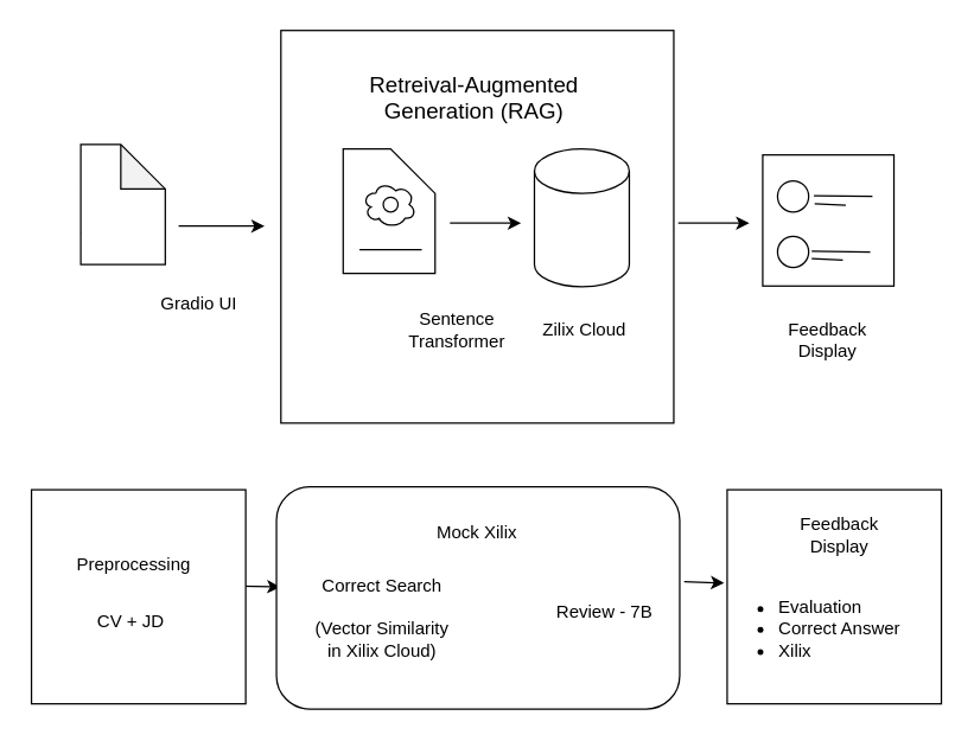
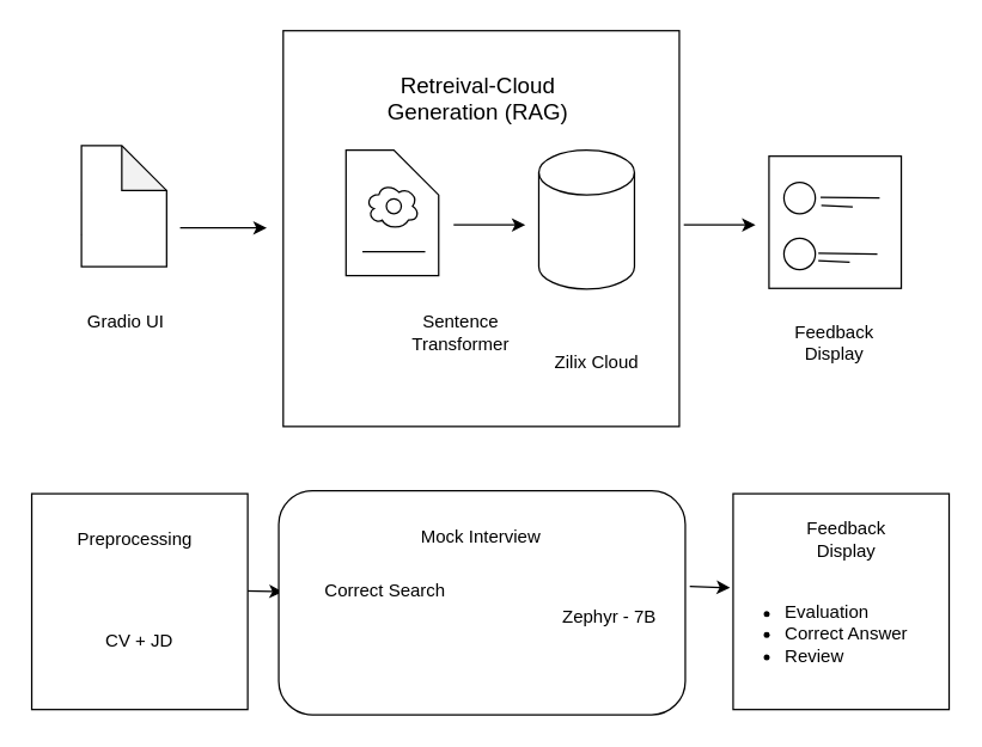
  <mxCell id="0" />
  <mxCell id="1" parent="0" />
  <mxCell id="2" value="" style="endArrow=none;html=1;rounded=0;" edge="1" parent="1"><mxGeometry width="50" height="50" relative="1" as="geometry"><mxPoint x="67" y="137" as="sourcePoint" /><mxPoint x="91" y="137" as="targetPoint" /></mxGeometry></mxCell>
  <mxCell id="3" value="" style="endArrow=none;html=1;rounded=0;" edge="1" parent="1" source="10"><mxGeometry width="50" height="50" relative="1" as="geometry"><mxPoint x="67" y="148" as="sourcePoint" /><mxPoint x="91" y="148" as="targetPoint" /></mxGeometry></mxCell>
  <mxCell id="4" value="" style="endArrow=none;html=1;rounded=0;" edge="1" parent="1"><mxGeometry width="50" height="50" relative="1" as="geometry"><mxPoint x="66" y="158" as="sourcePoint" /><mxPoint x="90" y="158" as="targetPoint" /></mxGeometry></mxCell>
  <mxCell id="5" value="" style="endArrow=classic;html=1;rounded=0;entryX=0.01;entryY=0.451;entryDx=0;entryDy=0;entryPerimeter=0;" edge="1" parent="1" target="29"><mxGeometry width="50" height="50" relative="1" as="geometry"><mxPoint x="162" y="395" as="sourcePoint" /><mxPoint x="179" y="397" as="targetPoint" /></mxGeometry></mxCell>
  <mxCell id="6" value="" style="whiteSpace=wrap;html=1;aspect=fixed;" vertex="1" parent="1"><mxGeometry x="189" y="20" width="265" height="265" as="geometry" /></mxCell>
  <mxCell id="7" value="" style="shape=cylinder3;whiteSpace=wrap;html=1;boundedLbl=1;backgroundOutline=1;size=15;" vertex="1" parent="1"><mxGeometry x="360" y="100" width="64" height="93" as="geometry" /></mxCell>
- <mxCell id="8" value="Zilix Cloud" style="text;html=1;whiteSpace=wrap;strokeColor=none;fillColor=none;align=center;verticalAlign=middle;rounded=0;" vertex="1" parent="1"><mxGeometry x="364" y="207" width="60" height="30" as="geometry" /></mxCell>
+ <mxCell id="8" value="Zilix Cloud" style="text;html=1;whiteSpace=wrap;strokeColor=none;fillColor=none;align=center;verticalAlign=middle;rounded=0;" vertex="1" parent="1"><mxGeometry x="369" y="227" width="60" height="30" as="geometry" /></mxCell>
  <mxCell id="9" value="" style="endArrow=none;html=1;rounded=0;" edge="1" parent="1" target="10"><mxGeometry width="50" height="50" relative="1" as="geometry"><mxPoint x="67" y="148" as="sourcePoint" /><mxPoint x="91" y="148" as="targetPoint" /></mxGeometry></mxCell>
  <mxCell id="10" value="" style="shape=note;whiteSpace=wrap;html=1;backgroundOutline=1;darkOpacity=0.05;" vertex="1" parent="1"><mxGeometry x="54" y="97" width="57" height="81" as="geometry" /></mxCell>
  <mxCell id="11" value="Sentence Transformer" style="text;html=1;whiteSpace=wrap;strokeColor=none;fillColor=none;align=center;verticalAlign=middle;rounded=0;" vertex="1" parent="1"><mxGeometry x="278" y="207" width="60" height="30" as="geometry" /></mxCell>
  <mxCell id="12" value="" style="shape=card;whiteSpace=wrap;html=1;direction=south;" vertex="1" parent="1"><mxGeometry x="231" y="100" width="62" height="84" as="geometry" /></mxCell>
  <mxCell id="13" value="" style="endArrow=none;html=1;rounded=0;" edge="1" parent="1"><mxGeometry width="50" height="50" relative="1" as="geometry"><mxPoint x="242" y="168" as="sourcePoint" /><mxPoint x="284" y="168" as="targetPoint" /></mxGeometry></mxCell>
  <mxCell id="14" value="" style="ellipse;shape=cloud;whiteSpace=wrap;html=1;" vertex="1" parent="1"><mxGeometry x="244" y="122" width="36" height="31" as="geometry" /></mxCell>
  <mxCell id="15" value="" style="ellipse;whiteSpace=wrap;html=1;aspect=fixed;" vertex="1" parent="1"><mxGeometry x="258" y="132.5" width="10" height="10" as="geometry" /></mxCell>
- <mxCell id="16" value="&lt;font style=&quot;font-size: 15px;&quot;&gt;Retreival-Augmented Generation (RAG)&lt;/font&gt;" style="text;html=1;whiteSpace=wrap;strokeColor=none;fillColor=none;align=center;verticalAlign=middle;rounded=0;" vertex="1" parent="1"><mxGeometry x="233" y="38" width="173" height="54" as="geometry" /></mxCell>
+ <mxCell id="16" value="&lt;font style=&quot;font-size: 15px;&quot;&gt;Retreival-Cloud Generation (RAG)&lt;/font&gt;" style="text;html=1;whiteSpace=wrap;strokeColor=none;fillColor=none;align=center;verticalAlign=middle;rounded=0;" vertex="1" parent="1"><mxGeometry x="233" y="38" width="173" height="54" as="geometry" /></mxCell>
  <mxCell id="17" value="" style="endArrow=classic;html=1;rounded=0;" edge="1" parent="1"><mxGeometry width="50" height="50" relative="1" as="geometry"><mxPoint x="303" y="150" as="sourcePoint" /><mxPoint x="351" y="150" as="targetPoint" /></mxGeometry></mxCell>
  <mxCell id="18" value="" style="endArrow=classic;html=1;rounded=0;" edge="1" parent="1"><mxGeometry width="50" height="50" relative="1" as="geometry"><mxPoint x="457" y="150" as="sourcePoint" /><mxPoint x="505" y="150" as="targetPoint" /></mxGeometry></mxCell>
  <mxCell id="19" value="" style="whiteSpace=wrap;html=1;aspect=fixed;" vertex="1" parent="1"><mxGeometry x="514" y="104" width="88.5" height="88.5" as="geometry" /></mxCell>
  <mxCell id="20" value="" style="ellipse;whiteSpace=wrap;html=1;aspect=fixed;" vertex="1" parent="1"><mxGeometry x="524" y="121.5" width="21" height="21" as="geometry" /></mxCell>
  <mxCell id="21" value="" style="ellipse;whiteSpace=wrap;html=1;aspect=fixed;" vertex="1" parent="1"><mxGeometry x="524" y="159" width="21" height="21" as="geometry" /></mxCell>
  <mxCell id="22" value="" style="endArrow=none;html=1;rounded=0;" edge="1" parent="1"><mxGeometry width="50" height="50" relative="1" as="geometry"><mxPoint x="548.5" y="131.5" as="sourcePoint" /><mxPoint x="588" y="132" as="targetPoint" /></mxGeometry></mxCell>
  <mxCell id="23" value="" style="endArrow=none;html=1;rounded=0;" edge="1" parent="1"><mxGeometry width="50" height="50" relative="1" as="geometry"><mxPoint x="547" y="169" as="sourcePoint" /><mxPoint x="586.5" y="169.5" as="targetPoint" /></mxGeometry></mxCell>
  <mxCell id="24" value="" style="endArrow=none;html=1;rounded=0;" edge="1" parent="1"><mxGeometry width="50" height="50" relative="1" as="geometry"><mxPoint x="549" y="137" as="sourcePoint" /><mxPoint x="570" y="138" as="targetPoint" /></mxGeometry></mxCell>
  <mxCell id="25" value="" style="endArrow=none;html=1;rounded=0;" edge="1" parent="1"><mxGeometry width="50" height="50" relative="1" as="geometry"><mxPoint x="547" y="174" as="sourcePoint" /><mxPoint x="568" y="175" as="targetPoint" /></mxGeometry></mxCell>
  <mxCell id="26" value="Feedback Display" style="text;html=1;whiteSpace=wrap;strokeColor=none;fillColor=none;align=center;verticalAlign=middle;rounded=0;" vertex="1" parent="1"><mxGeometry x="528" y="214" width="60" height="30" as="geometry" /></mxCell>
- <mxCell id="27" value="Gradio UI" style="text;html=1;whiteSpace=wrap;strokeColor=none;fillColor=none;align=center;verticalAlign=middle;rounded=0;" vertex="1" parent="1"><mxGeometry x="104" y="190" width="60" height="30" as="geometry" /></mxCell>
+ <mxCell id="27" value="Gradio UI" style="text;html=1;whiteSpace=wrap;strokeColor=none;fillColor=none;align=center;verticalAlign=middle;rounded=0;" vertex="1" parent="1"><mxGeometry x="54" y="200" width="60" height="30" as="geometry" /></mxCell>
  <mxCell id="28" value="" style="whiteSpace=wrap;html=1;aspect=fixed;" vertex="1" parent="1"><mxGeometry x="20.75" y="330" width="144.5" height="144.5" as="geometry" /></mxCell>
  <mxCell id="29" value="" style="rounded=1;whiteSpace=wrap;html=1;" vertex="1" parent="1"><mxGeometry x="186" y="328" width="272" height="150" as="geometry" /></mxCell>
  <mxCell id="30" value="" style="whiteSpace=wrap;html=1;aspect=fixed;" vertex="1" parent="1"><mxGeometry x="490" y="330" width="144.5" height="144.5" as="geometry" /></mxCell>
- <mxCell id="31" value="Preprocessing" style="text;html=1;whiteSpace=wrap;strokeColor=none;fillColor=none;align=center;verticalAlign=middle;rounded=0;" vertex="1" parent="1"><mxGeometry x="60" y="366" width="60" height="30" as="geometry" /></mxCell>
- <mxCell id="32" value="CV + JD" style="text;html=1;whiteSpace=wrap;strokeColor=none;fillColor=none;align=center;verticalAlign=middle;rounded=0;" vertex="1" parent="1"><mxGeometry x="58" y="404" width="60" height="30" as="geometry" /></mxCell>
- <mxCell id="33" value="Mock Xilix" style="text;html=1;whiteSpace=wrap;strokeColor=none;fillColor=none;align=center;verticalAlign=middle;rounded=0;" vertex="1" parent="1"><mxGeometry x="270.25" y="344" width="102.5" height="30" as="geometry" /></mxCell>
+ <mxCell id="31" value="Preprocessing" style="text;html=1;whiteSpace=wrap;strokeColor=none;fillColor=none;align=center;verticalAlign=middle;rounded=0;" vertex="1" parent="1"><mxGeometry x="60" y="346" width="60" height="30" as="geometry" /></mxCell>
+ <mxCell id="32" value="CV + JD" style="text;html=1;whiteSpace=wrap;strokeColor=none;fillColor=none;align=center;verticalAlign=middle;rounded=0;" vertex="1" parent="1"><mxGeometry x="63" y="414" width="60" height="30" as="geometry" /></mxCell>
+ <mxCell id="33" value="Mock Interview" style="text;html=1;whiteSpace=wrap;strokeColor=none;fillColor=none;align=center;verticalAlign=middle;rounded=0;" vertex="1" parent="1"><mxGeometry x="270.25" y="344" width="102.5" height="30" as="geometry" /></mxCell>
  <mxCell id="34" value="" style="endArrow=classic;html=1;rounded=0;entryX=0.01;entryY=0.451;entryDx=0;entryDy=0;entryPerimeter=0;" edge="1" parent="1"><mxGeometry width="50" height="50" relative="1" as="geometry"><mxPoint x="461" y="392" as="sourcePoint" /><mxPoint x="488" y="393" as="targetPoint" /></mxGeometry></mxCell>
  <mxCell id="35" value="Correct Search" style="text;html=1;whiteSpace=wrap;strokeColor=none;fillColor=none;align=center;verticalAlign=middle;rounded=0;" vertex="1" parent="1"><mxGeometry x="206" y="380" width="102.5" height="30" as="geometry" /></mxCell>
- <mxCell id="36" value="(Vector Similarity in Xilix Cloud)" style="text;html=1;whiteSpace=wrap;strokeColor=none;fillColor=none;align=center;verticalAlign=middle;rounded=0;" vertex="1" parent="1"><mxGeometry x="206" y="416" width="102.5" height="30" as="geometry" /></mxCell>
- <mxCell id="37" value="Review - 7B" style="text;html=1;whiteSpace=wrap;strokeColor=none;fillColor=none;align=center;verticalAlign=middle;rounded=0;" vertex="1" parent="1"><mxGeometry x="355.5" y="398" width="102.5" height="30" as="geometry" /></mxCell>
+ <mxCell id="37" value="Zephyr - 7B" style="text;html=1;whiteSpace=wrap;strokeColor=none;fillColor=none;align=center;verticalAlign=middle;rounded=0;" vertex="1" parent="1"><mxGeometry x="355.5" y="398" width="102.5" height="30" as="geometry" /></mxCell>
  <mxCell id="38" value="Feedback Display" style="text;html=1;whiteSpace=wrap;strokeColor=none;fillColor=none;align=center;verticalAlign=middle;rounded=0;" vertex="1" parent="1"><mxGeometry x="536" y="346" width="60" height="30" as="geometry" /></mxCell>
- <mxCell id="39" value="&lt;ul&gt;&lt;li&gt;Evaluation&lt;/li&gt;&lt;li&gt;Correct Answer&lt;/li&gt;&lt;li&gt;Xilix&lt;/li&gt;&lt;/ul&gt;" style="text;html=1;whiteSpace=wrap;strokeColor=none;fillColor=none;align=left;verticalAlign=middle;rounded=0;" vertex="1" parent="1"><mxGeometry x="483" y="386" width="137" height="76" as="geometry" /></mxCell>
+ <mxCell id="39" value="&lt;ul&gt;&lt;li&gt;Evaluation&lt;/li&gt;&lt;li&gt;Correct Answer&lt;/li&gt;&lt;li&gt;Review&lt;/li&gt;&lt;/ul&gt;" style="text;html=1;whiteSpace=wrap;strokeColor=none;fillColor=none;align=left;verticalAlign=middle;rounded=0;" vertex="1" parent="1"><mxGeometry x="483" y="386" width="137" height="76" as="geometry" /></mxCell>
  <mxCell id="40" value="" style="endArrow=classic;html=1;rounded=0;" edge="1" parent="1"><mxGeometry width="50" height="50" relative="1" as="geometry"><mxPoint x="120" y="152" as="sourcePoint" /><mxPoint x="178" y="152" as="targetPoint" /></mxGeometry></mxCell>
